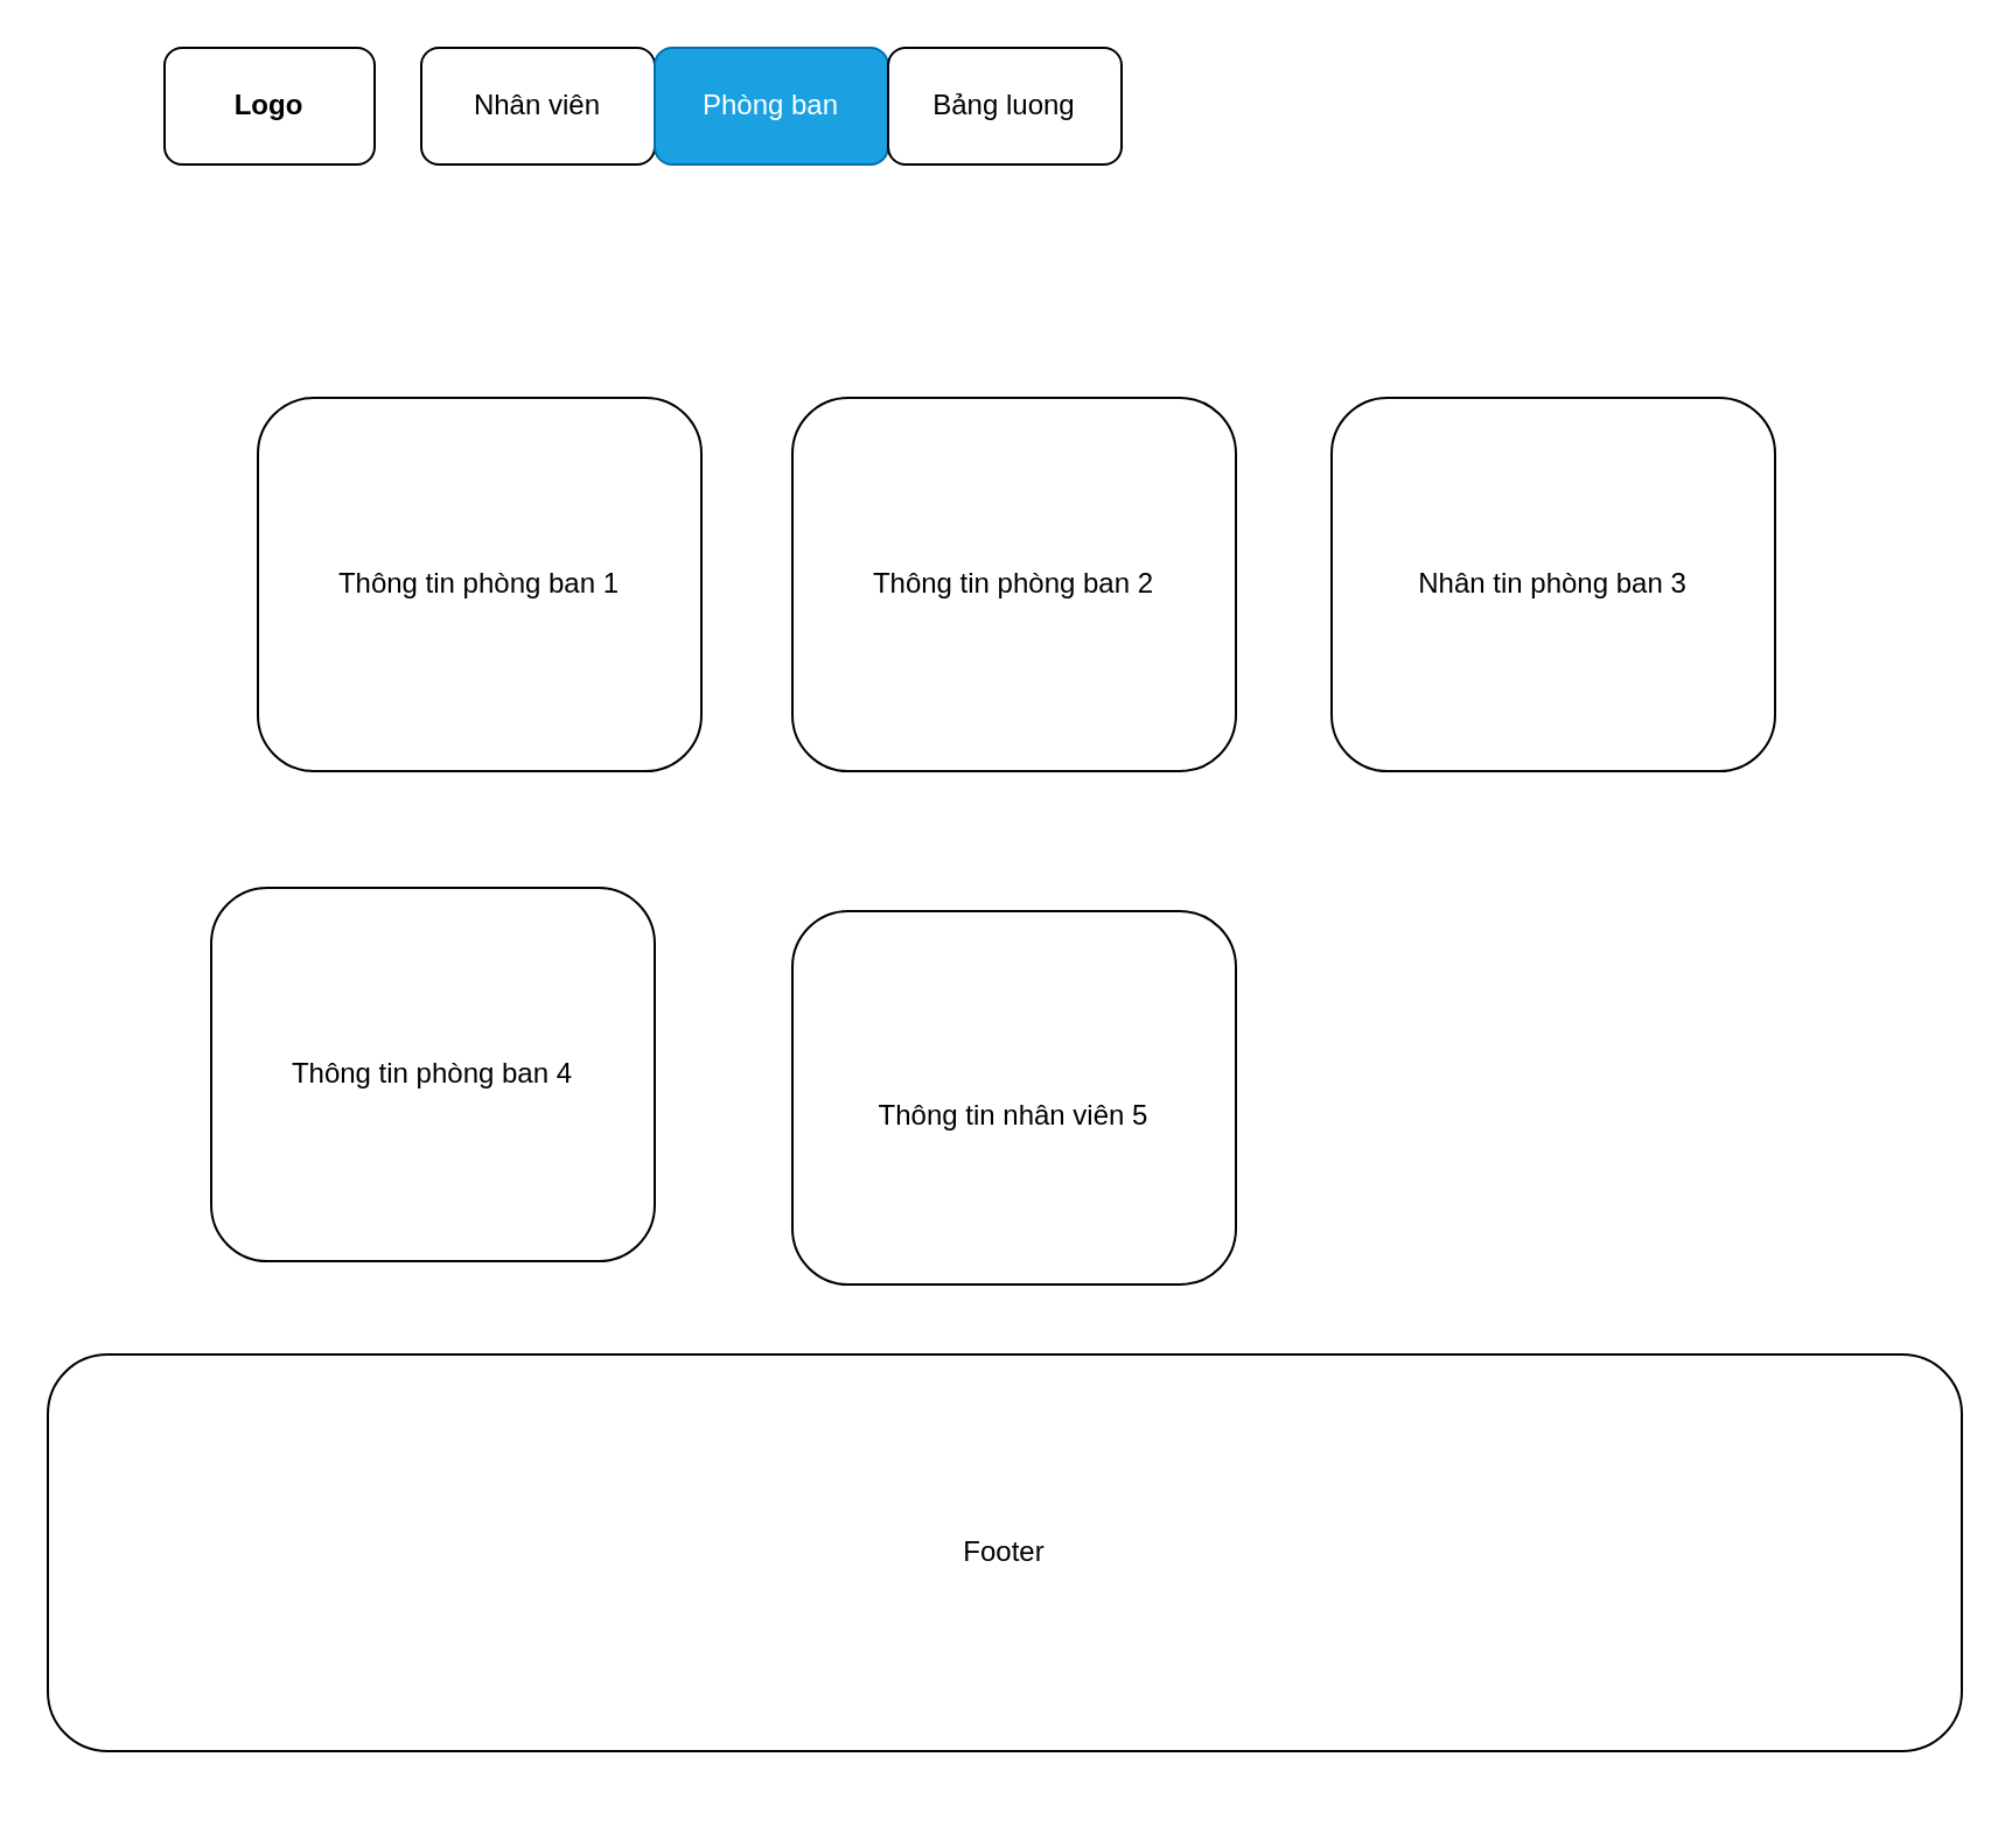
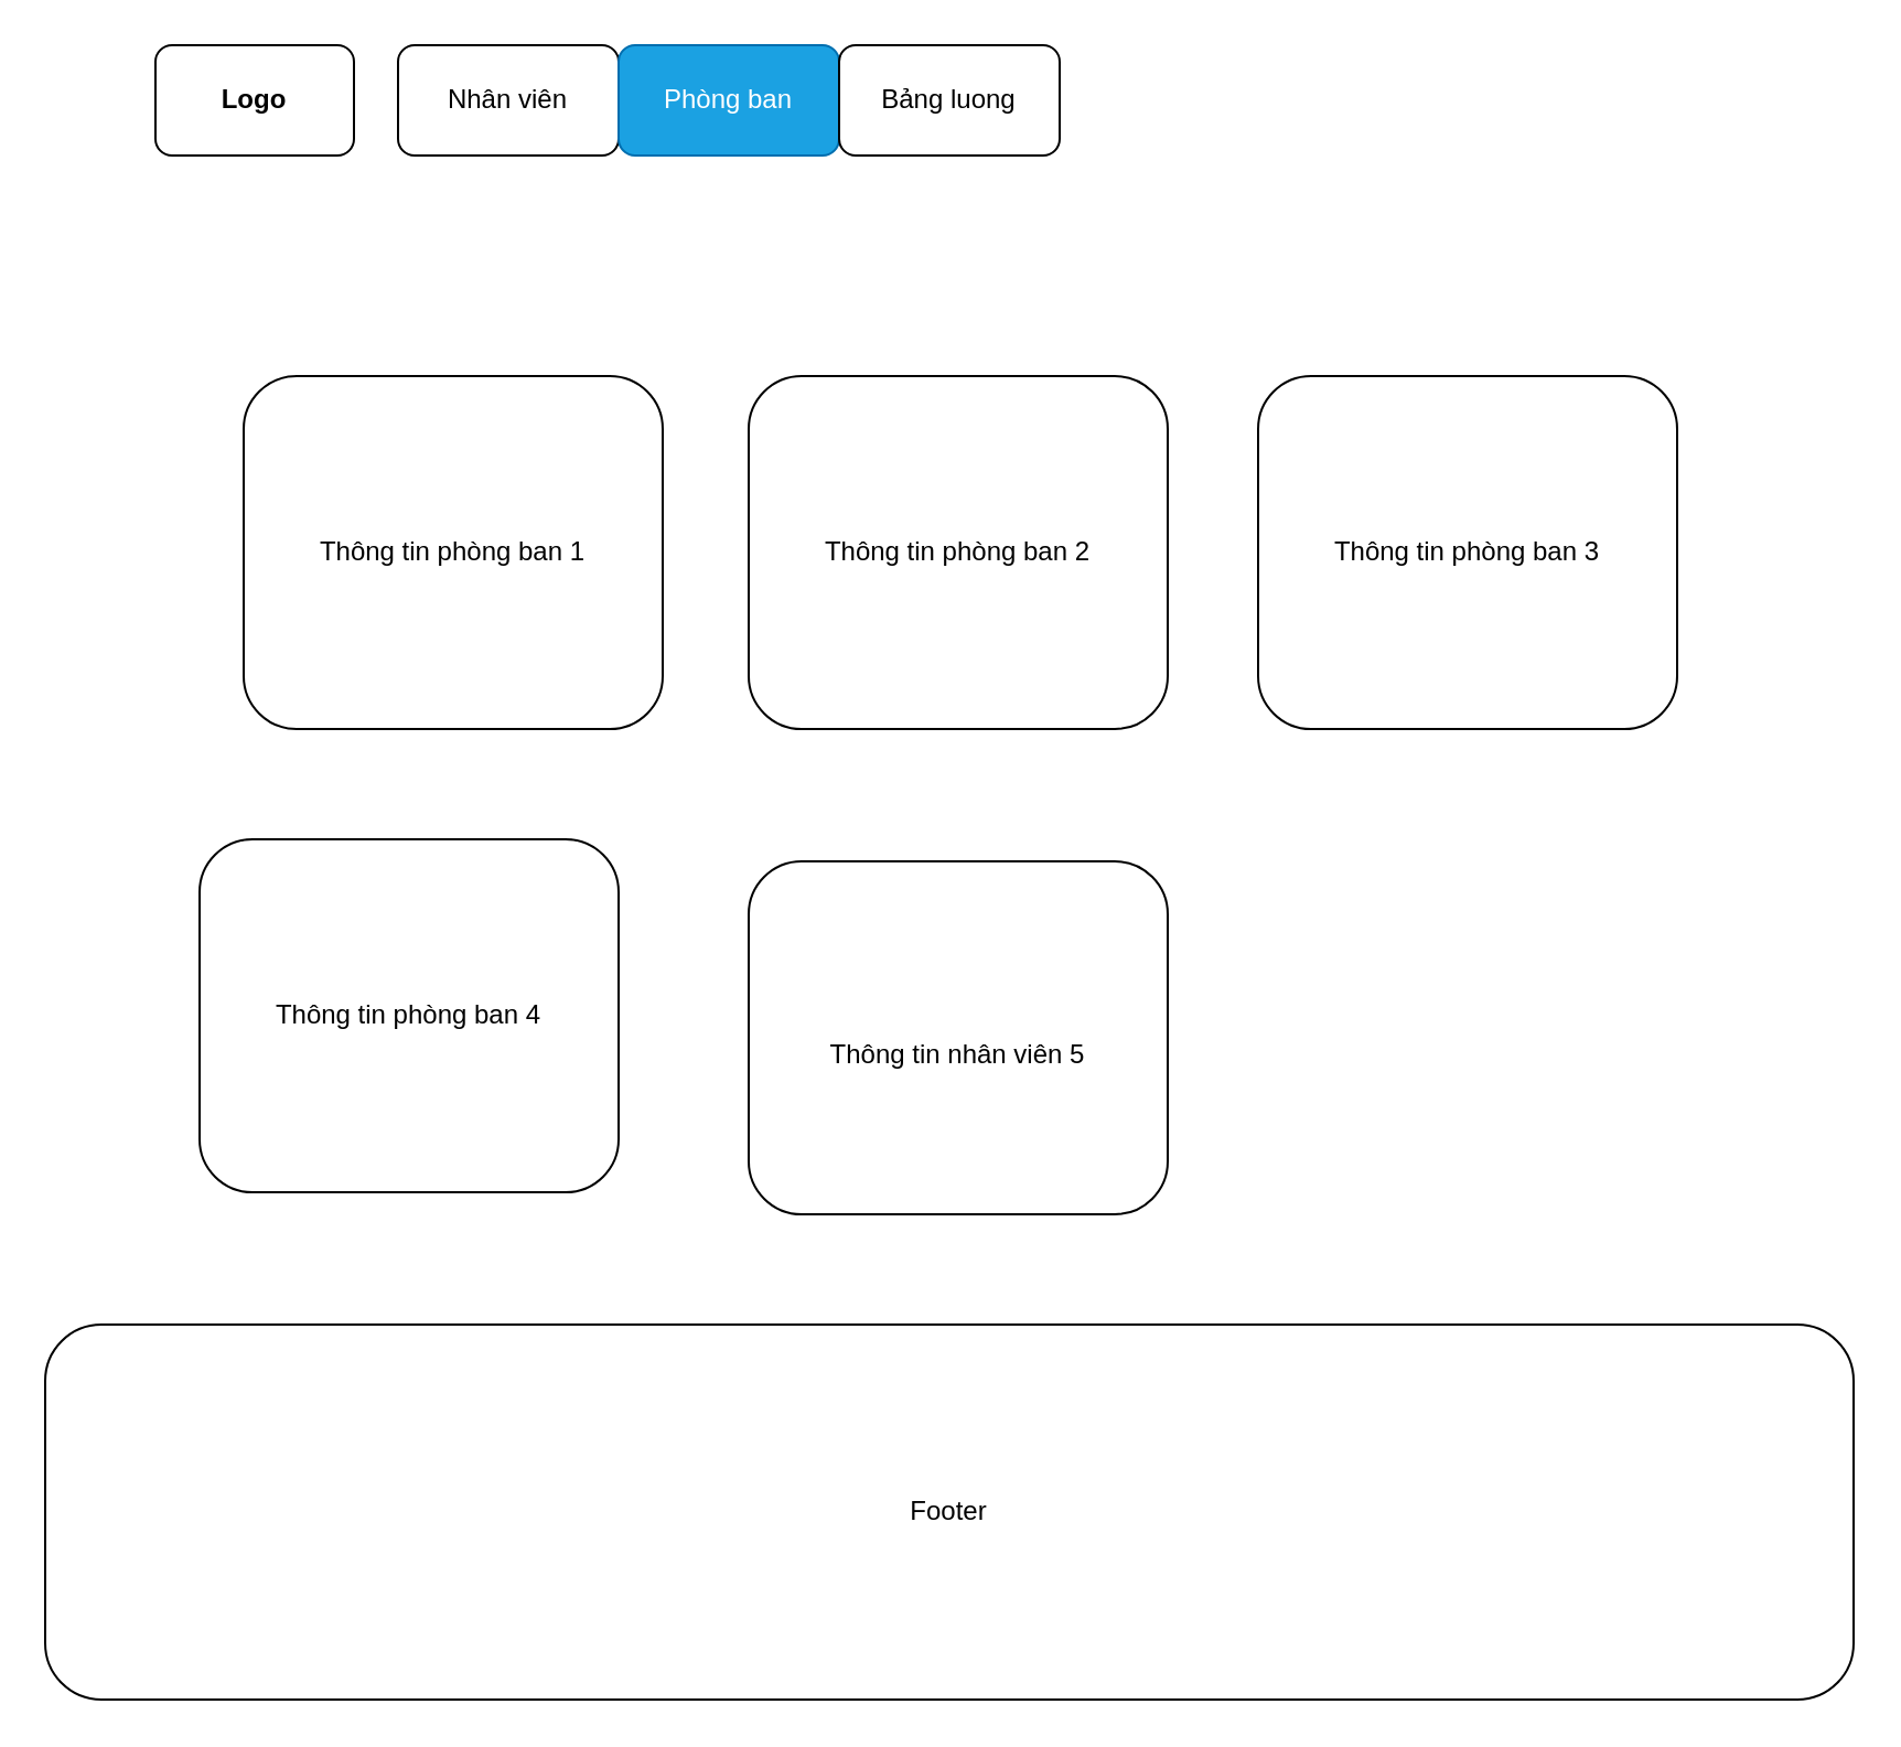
  <mxCell id="0" />
  <mxCell id="1" parent="0" />
  <mxCell id="2" value="&lt;b&gt;Logo&lt;/b&gt;" style="rounded=1;whiteSpace=wrap;html=1;" vertex="1" parent="1"><mxGeometry x="70" y="20" width="90" height="50" as="geometry" /></mxCell>
  <mxCell id="3" value="Nhân viên" style="rounded=1;whiteSpace=wrap;html=1;" vertex="1" parent="1"><mxGeometry x="180" y="20" width="100" height="50" as="geometry" /></mxCell>
  <mxCell id="4" value="Phòng ban" style="rounded=1;whiteSpace=wrap;html=1;fillColor=#1ba1e2;fontColor=#ffffff;strokeColor=#006EAF;" vertex="1" parent="1"><mxGeometry x="280" y="20" width="100" height="50" as="geometry" /></mxCell>
  <mxCell id="5" value="Bảng luong" style="rounded=1;whiteSpace=wrap;html=1;" vertex="1" parent="1"><mxGeometry x="380" y="20" width="100" height="50" as="geometry" /></mxCell>
  <mxCell id="6" value="Thông tin phòng ban 1" style="rounded=1;whiteSpace=wrap;html=1;" vertex="1" parent="1"><mxGeometry x="110" y="170" width="190" height="160" as="geometry" /></mxCell>
  <mxCell id="7" value="Thông tin phòng ban 2" style="rounded=1;whiteSpace=wrap;html=1;" vertex="1" parent="1"><mxGeometry x="339" y="170" width="190" height="160" as="geometry" /></mxCell>
- <mxCell id="8" value="Nhân tin phòng ban 3" style="rounded=1;whiteSpace=wrap;html=1;" vertex="1" parent="1"><mxGeometry x="570" y="170" width="190" height="160" as="geometry" /></mxCell>
+ <mxCell id="8" value="Thông tin phòng ban 3" style="rounded=1;whiteSpace=wrap;html=1;" vertex="1" parent="1"><mxGeometry x="570" y="170" width="190" height="160" as="geometry" /></mxCell>
  <mxCell id="9" value="Thông tin phòng ban 4" style="rounded=1;whiteSpace=wrap;html=1;" vertex="1" parent="1"><mxGeometry x="90" y="380" width="190" height="160" as="geometry" /></mxCell>
  <mxCell id="10" value="&lt;span style=&quot;font-family: &amp;#34;helvetica&amp;#34;&quot;&gt;&lt;br&gt;Thông tin nhân viên 5&lt;/span&gt;" style="rounded=1;whiteSpace=wrap;html=1;" vertex="1" parent="1"><mxGeometry x="339" y="390" width="190" height="160" as="geometry" /></mxCell>
- <mxCell id="11" value="Footer&lt;br&gt;" style="rounded=1;whiteSpace=wrap;html=1;" vertex="1" parent="1"><mxGeometry x="20" y="580" width="820" height="170" as="geometry" /></mxCell>
+ <mxCell id="11" value="Footer&lt;br&gt;" style="rounded=1;whiteSpace=wrap;html=1;" vertex="1" parent="1"><mxGeometry y="600" width="820" height="170" as="geometry" x="20" /></mxCell>
